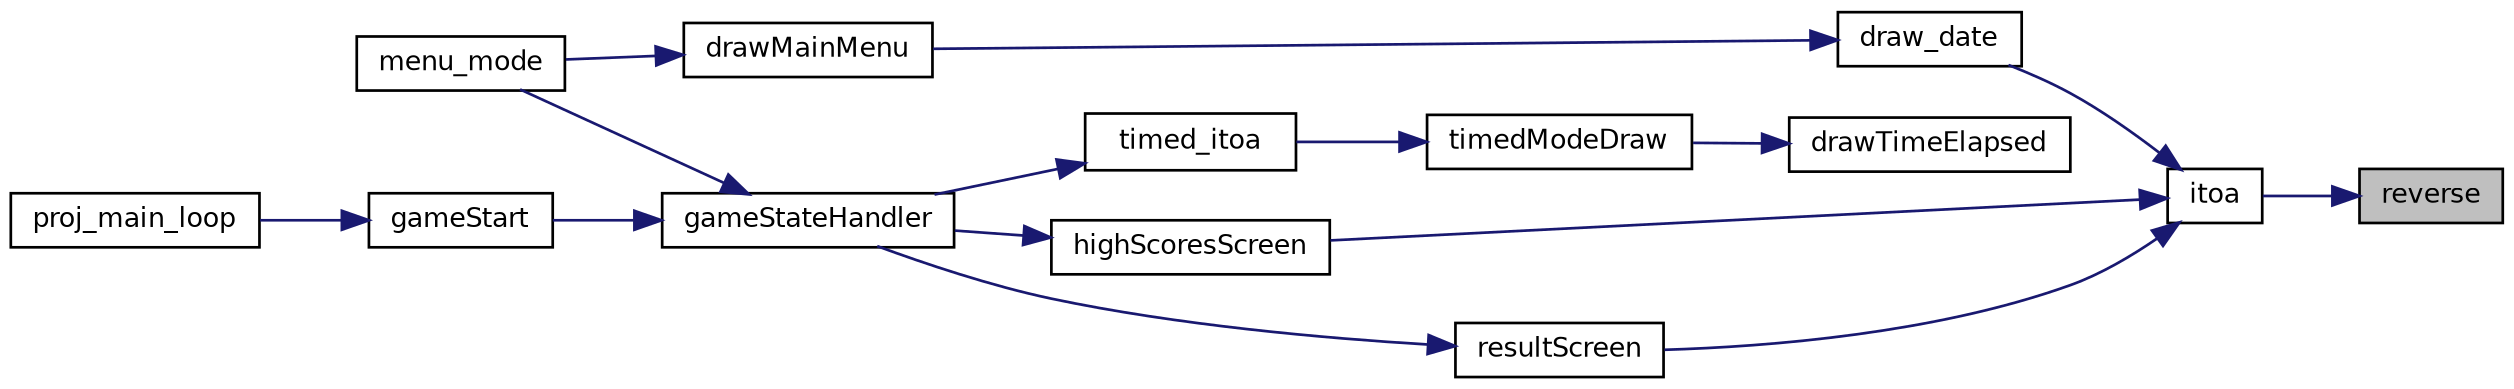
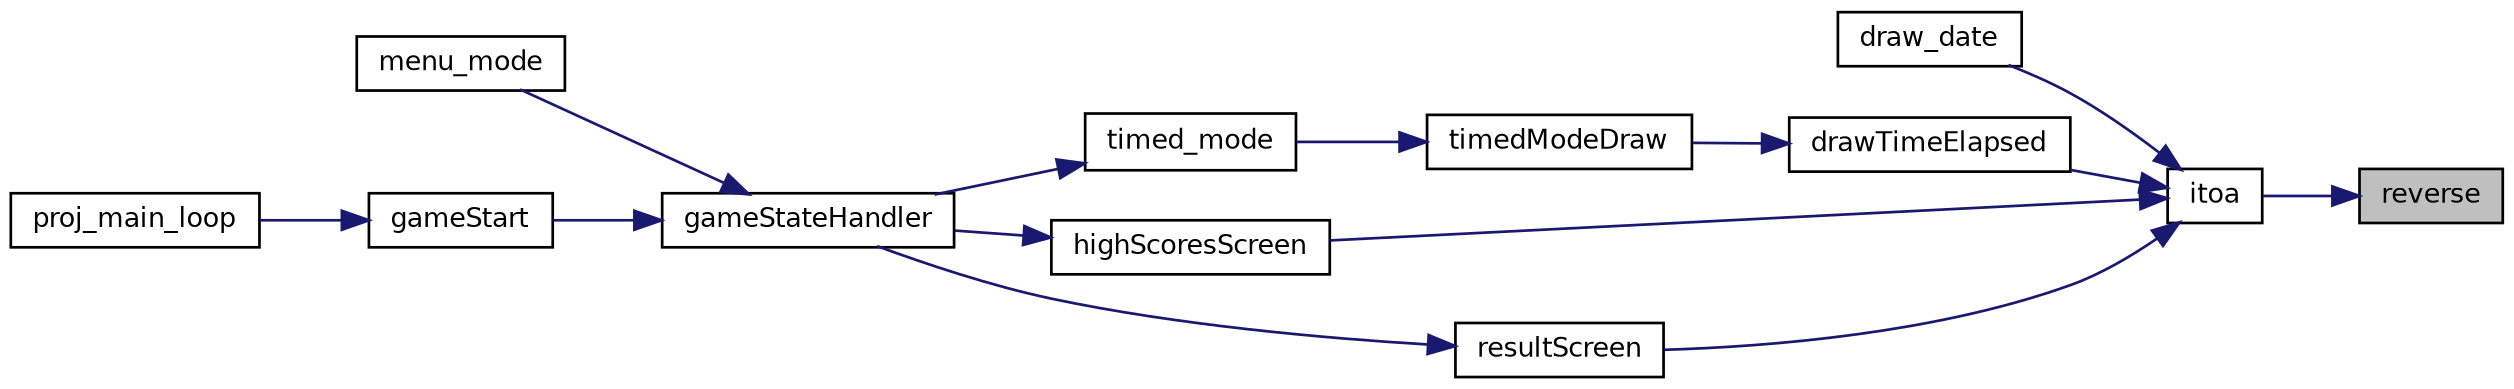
  digraph {
    rankdir=RL
    node [color=black fillcolor=white fontname=Helvetica fontsize=10 shape=record style=filled]
    edge [color=midnightblue dir=back fontname=Helvetica fontsize=10 labelfontname=Helvetica labelfontsize=10 style=solid]
    n1 [fillcolor=grey75 fontcolor=black height=0.2 label=reverse width=0.4]
    n2 [height=0.2 label=itoa width=0.4]
    n3 [height=0.2 label=draw_date width=0.4]
    n4 [height=0.2 label=drawTimeElapsed width=0.4]
    n5 [height=0.2 label=highScoresScreen width=0.4]
    n6 [height=0.2 label=resultScreen width=0.4]
-   n7 [height=0.2 label=drawMainMenu width=0.4]
    n8 [height=0.2 label=timedModeDraw width=0.4]
    n9 [height=0.2 label=gameStateHandler width=0.4]
    n10 [height=0.2 label=menu_mode width=0.4]
    n11 [height=0.2 label=gameStart width=0.4]
    n12 [height=0.2 label=proj_main_loop width=0.4]
-   n13 [height=0.2 label=timed_itoa width=0.4]
+   n13 [height=0.2 label=timed_mode width=0.4]
    n1 -> n2
    n2 -> n3
+   n2 -> n4
    n2 -> n5
    n2 -> n6
-   n3 -> n7
    n4 -> n8
    n5 -> n9
    n6 -> n9
-   n7 -> n10
    n8 -> n13
    n9 -> n10
    n9 -> n11
    n11 -> n12
    n13 -> n9
  }
